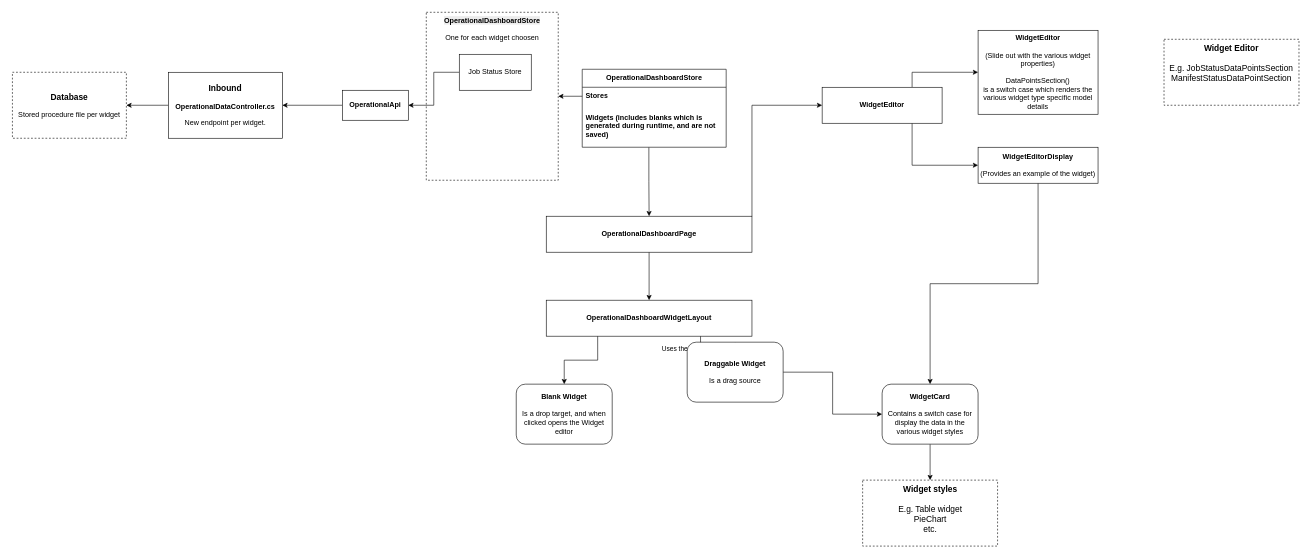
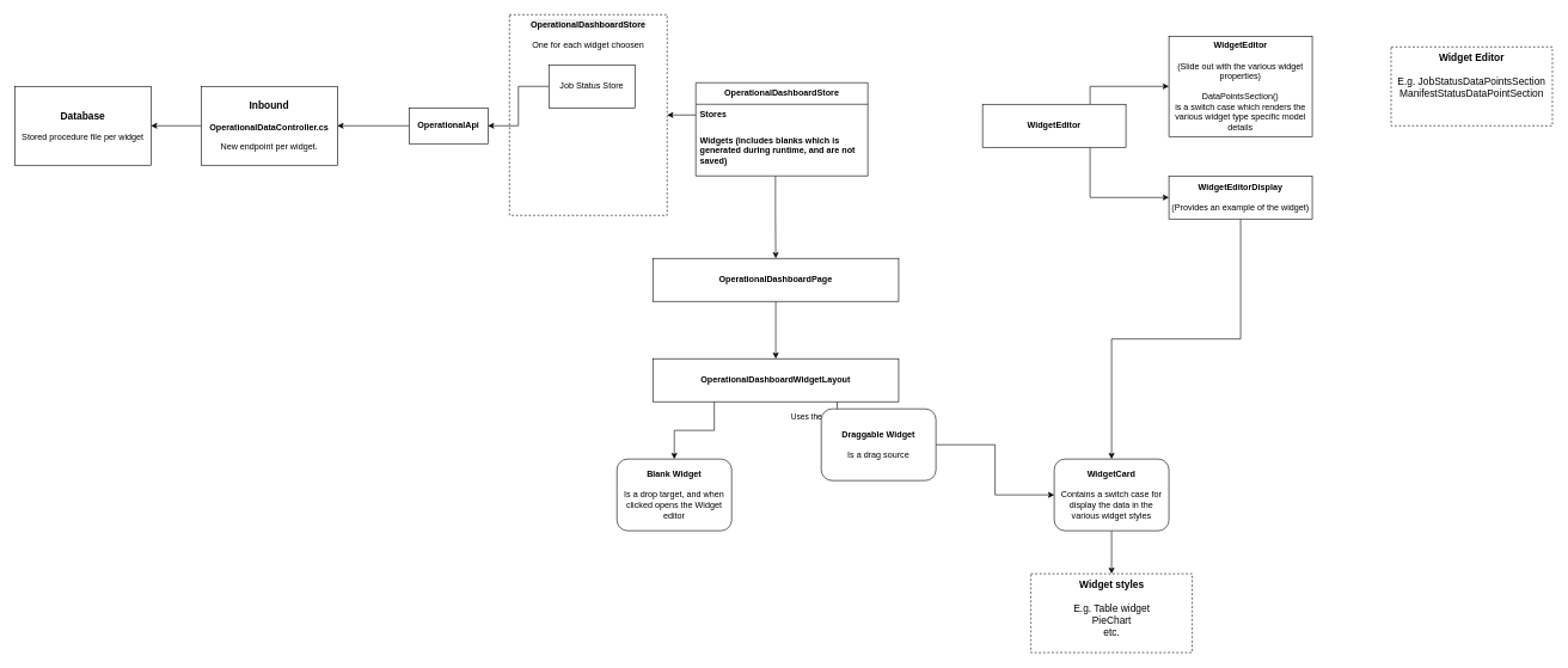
  <mxCell id="0" />
  <mxCell id="1" parent="0" />
- <mxCell id="2" value="&lt;b&gt;&lt;font style=&quot;font-size: 14px;&quot;&gt;Database&lt;/font&gt;&lt;/b&gt;&lt;div&gt;&lt;br&gt;&lt;/div&gt;&lt;div&gt;Stored procedure file per widget&lt;/div&gt;" style="html=1;whiteSpace=wrap;dashed=1;" vertex="1" parent="1"><mxGeometry x="20" y="120" width="190" height="110" as="geometry" /></mxCell>
+ <mxCell id="2" value="&lt;b&gt;&lt;font style=&quot;font-size: 14px;&quot;&gt;Database&lt;/font&gt;&lt;/b&gt;&lt;div&gt;&lt;br&gt;&lt;/div&gt;&lt;div&gt;Stored procedure file per widget&lt;/div&gt;" style="html=1;whiteSpace=wrap;" vertex="1" parent="1"><mxGeometry x="20" y="120" width="190" height="110" as="geometry" /></mxCell>
  <mxCell id="3" style="edgeStyle=orthogonalEdgeStyle;rounded=0;orthogonalLoop=1;jettySize=auto;html=1;exitX=0;exitY=0.5;exitDx=0;exitDy=0;entryX=1;entryY=0.5;entryDx=0;entryDy=0;" edge="1" parent="1" source="4" target="2"><mxGeometry relative="1" as="geometry" /></mxCell>
  <mxCell id="4" value="&lt;b style=&quot;&quot;&gt;&lt;font style=&quot;font-size: 14px;&quot;&gt;Inbound&lt;/font&gt;&lt;br&gt;&lt;/b&gt;&lt;br&gt;&lt;b&gt;OperationalDataController.cs&lt;/b&gt;&lt;br&gt;&lt;div&gt;&lt;br&gt;&lt;/div&gt;&lt;div&gt;New endpoint per widget.&lt;/div&gt;" style="html=1;whiteSpace=wrap;" vertex="1" parent="1"><mxGeometry x="280" y="120" width="190" height="110" as="geometry" /></mxCell>
  <mxCell id="5" style="edgeStyle=orthogonalEdgeStyle;rounded=0;orthogonalLoop=1;jettySize=auto;html=1;exitX=0;exitY=0.5;exitDx=0;exitDy=0;entryX=1;entryY=0.5;entryDx=0;entryDy=0;" edge="1" parent="1" source="6" target="4"><mxGeometry relative="1" as="geometry" /></mxCell>
  <mxCell id="6" value="&lt;b&gt;OperationalApi&lt;/b&gt;" style="html=1;whiteSpace=wrap;" vertex="1" parent="1"><mxGeometry x="570" y="150" width="110" height="50" as="geometry" /></mxCell>
  <mxCell id="7" value="&lt;b style=&quot;forced-color-adjust: none; color: rgb(0, 0, 0); font-family: Helvetica; font-size: 12px; font-style: normal; font-variant-ligatures: normal; font-variant-caps: normal; letter-spacing: normal; orphans: 2; text-align: center; text-indent: 0px; text-transform: none; widows: 2; word-spacing: 0px; -webkit-text-stroke-width: 0px; white-space: normal; background-color: rgb(236, 236, 236); text-decoration-thickness: initial; text-decoration-style: initial; text-decoration-color: initial;&quot;&gt;OperationalDashboardStore&lt;/b&gt;&lt;br&gt;&lt;br&gt;&lt;div&gt;One for each widget choosen&lt;/div&gt;" style="rounded=0;whiteSpace=wrap;html=1;dashed=1;labelPadding=50;imageVerticalAlign=middle;verticalAlign=top;" vertex="1" parent="1"><mxGeometry x="710" y="20" width="220" height="280" as="geometry" /></mxCell>
  <mxCell id="8" value="&lt;b&gt;OperationalDashboardStore&lt;/b&gt;" style="swimlane;fontStyle=0;childLayout=stackLayout;horizontal=1;startSize=30;horizontalStack=0;resizeParent=1;resizeParentMax=0;resizeLast=0;collapsible=1;marginBottom=0;whiteSpace=wrap;html=1;" vertex="1" parent="1"><mxGeometry x="970" y="115" width="240" height="130" as="geometry" /></mxCell>
  <mxCell id="9" value="&lt;b&gt;Stores&lt;/b&gt;" style="text;strokeColor=none;fillColor=none;align=left;verticalAlign=middle;spacingLeft=4;spacingRight=4;overflow=hidden;points=[[0,0.5],[1,0.5]];portConstraint=eastwest;rotatable=0;whiteSpace=wrap;html=1;" vertex="1" parent="8"><mxGeometry y="30" width="240" height="30" as="geometry" /></mxCell>
  <mxCell id="10" value="&lt;b&gt;Widgets (includes blanks which is generated during runtime, and are not saved)&lt;/b&gt;" style="text;strokeColor=none;fillColor=none;align=left;verticalAlign=middle;spacingLeft=4;spacingRight=4;overflow=hidden;points=[[0,0.5],[1,0.5]];portConstraint=eastwest;rotatable=0;whiteSpace=wrap;html=1;" vertex="1" parent="8"><mxGeometry y="60" width="240" height="70" as="geometry" /></mxCell>
  <mxCell id="11" style="edgeStyle=orthogonalEdgeStyle;rounded=0;orthogonalLoop=1;jettySize=auto;html=1;exitX=0;exitY=0.5;exitDx=0;exitDy=0;" edge="1" parent="1" source="9" target="7"><mxGeometry relative="1" as="geometry" /></mxCell>
  <mxCell id="12" style="edgeStyle=orthogonalEdgeStyle;rounded=0;orthogonalLoop=1;jettySize=auto;html=1;exitX=0;exitY=0.5;exitDx=0;exitDy=0;entryX=1;entryY=0.5;entryDx=0;entryDy=0;" edge="1" parent="1" source="13" target="6"><mxGeometry relative="1" as="geometry" /></mxCell>
  <mxCell id="13" value="Job Status Store" style="rounded=0;whiteSpace=wrap;html=1;" vertex="1" parent="1"><mxGeometry x="765" y="90" width="120" height="60" as="geometry" /></mxCell>
  <mxCell id="14" style="edgeStyle=orthogonalEdgeStyle;rounded=0;orthogonalLoop=1;jettySize=auto;html=1;exitX=0.5;exitY=1;exitDx=0;exitDy=0;entryX=0.5;entryY=0;entryDx=0;entryDy=0;" edge="1" parent="1" source="16" target="29"><mxGeometry relative="1" as="geometry" /></mxCell>
- <mxCell id="15" style="edgeStyle=orthogonalEdgeStyle;rounded=0;orthogonalLoop=1;jettySize=auto;html=1;exitX=1;exitY=0;exitDx=0;exitDy=0;entryX=0;entryY=0.5;entryDx=0;entryDy=0;" edge="1" parent="1" source="16" target="21"><mxGeometry relative="1" as="geometry" /></mxCell>
  <mxCell id="16" value="&lt;b&gt;OperationalDashboardPage&lt;/b&gt;" style="rounded=0;whiteSpace=wrap;html=1;" vertex="1" parent="1"><mxGeometry x="910" y="360" width="343" height="60" as="geometry" /></mxCell>
  <mxCell id="17" style="edgeStyle=orthogonalEdgeStyle;rounded=0;orthogonalLoop=1;jettySize=auto;html=1;exitX=0.463;exitY=1.005;exitDx=0;exitDy=0;entryX=0.5;entryY=0;entryDx=0;entryDy=0;exitPerimeter=0;" edge="1" parent="1" source="10" target="16"><mxGeometry relative="1" as="geometry" /></mxCell>
  <mxCell id="18" value="&lt;b&gt;Blank Widget&lt;/b&gt;&lt;div&gt;&lt;br&gt;&lt;/div&gt;&lt;div&gt;Is a drop target, and when clicked opens the Widget editor&lt;/div&gt;" style="rounded=1;whiteSpace=wrap;html=1;" vertex="1" parent="1"><mxGeometry x="860" y="640" width="160" height="100" as="geometry" /></mxCell>
  <mxCell id="19" style="edgeStyle=orthogonalEdgeStyle;rounded=0;orthogonalLoop=1;jettySize=auto;html=1;exitX=0.75;exitY=0;exitDx=0;exitDy=0;entryX=0;entryY=0.5;entryDx=0;entryDy=0;" edge="1" parent="1" source="21" target="22"><mxGeometry relative="1" as="geometry" /></mxCell>
  <mxCell id="20" style="edgeStyle=orthogonalEdgeStyle;rounded=0;orthogonalLoop=1;jettySize=auto;html=1;exitX=0.75;exitY=1;exitDx=0;exitDy=0;entryX=0;entryY=0.5;entryDx=0;entryDy=0;" edge="1" parent="1" source="21" target="24"><mxGeometry relative="1" as="geometry" /></mxCell>
  <mxCell id="21" value="&lt;b&gt;WidgetEditor&lt;/b&gt;" style="rounded=0;whiteSpace=wrap;html=1;" vertex="1" parent="1"><mxGeometry x="1370" y="145" width="200" height="60" as="geometry" /></mxCell>
  <mxCell id="22" value="&lt;b&gt;WidgetEditor&lt;/b&gt;&lt;div&gt;&lt;br&gt;&lt;/div&gt;&lt;div&gt;(Slide out with the various widget properties)&lt;/div&gt;&lt;div&gt;&lt;br&gt;&lt;/div&gt;&lt;div&gt;DataPointsSection()&lt;/div&gt;&lt;div&gt;is a switch case which renders the various widget type specific model details&lt;/div&gt;" style="rounded=0;whiteSpace=wrap;html=1;" vertex="1" parent="1"><mxGeometry x="1630" y="50" width="200" height="140" as="geometry" /></mxCell>
  <mxCell id="23" style="edgeStyle=orthogonalEdgeStyle;rounded=0;orthogonalLoop=1;jettySize=auto;html=1;exitX=0.5;exitY=1;exitDx=0;exitDy=0;entryX=0.5;entryY=0;entryDx=0;entryDy=0;" edge="1" parent="1" source="24" target="33"><mxGeometry relative="1" as="geometry" /></mxCell>
  <mxCell id="24" value="&lt;b&gt;WidgetEditorDisplay&lt;/b&gt;&lt;div&gt;&lt;b&gt;&lt;br&gt;&lt;/b&gt;&lt;/div&gt;&lt;div&gt;(Provides an example of the widget)&lt;/div&gt;" style="rounded=0;whiteSpace=wrap;html=1;" vertex="1" parent="1"><mxGeometry x="1630" y="245" width="200" height="60" as="geometry" /></mxCell>
  <mxCell id="25" style="edgeStyle=orthogonalEdgeStyle;rounded=0;orthogonalLoop=1;jettySize=auto;html=1;exitX=0.25;exitY=1;exitDx=0;exitDy=0;entryX=0.5;entryY=0;entryDx=0;entryDy=0;" edge="1" parent="1" source="29" target="18"><mxGeometry relative="1" as="geometry" /></mxCell>
  <mxCell id="26" style="edgeStyle=orthogonalEdgeStyle;rounded=0;orthogonalLoop=1;jettySize=auto;html=1;exitX=0.75;exitY=1;exitDx=0;exitDy=0;entryX=0.5;entryY=0;entryDx=0;entryDy=0;" edge="1" parent="1" source="29" target="31"><mxGeometry relative="1" as="geometry" /></mxCell>
  <mxCell id="27" value="Text" style="edgeLabel;html=1;align=center;verticalAlign=middle;resizable=0;points=[];" vertex="1" connectable="0" parent="26"><mxGeometry x="0.066" y="-1" relative="1" as="geometry"><mxPoint as="offset" /></mxGeometry></mxCell>
  <mxCell id="28" value="Uses the specific widget store for data." style="edgeLabel;html=1;align=center;verticalAlign=middle;resizable=0;points=[];" vertex="1" connectable="0" parent="26"><mxGeometry x="0.117" y="-1" relative="1" as="geometry"><mxPoint as="offset" /></mxGeometry></mxCell>
  <mxCell id="29" value="&lt;b&gt;OperationalDashboardWidgetLayout&lt;/b&gt;" style="rounded=0;whiteSpace=wrap;html=1;" vertex="1" parent="1"><mxGeometry x="910" y="500" width="343" height="60" as="geometry" /></mxCell>
  <mxCell id="30" style="edgeStyle=orthogonalEdgeStyle;rounded=0;orthogonalLoop=1;jettySize=auto;html=1;exitX=1;exitY=0.5;exitDx=0;exitDy=0;entryX=0;entryY=0.5;entryDx=0;entryDy=0;" edge="1" parent="1" source="31" target="33"><mxGeometry relative="1" as="geometry" /></mxCell>
  <mxCell id="31" value="&lt;div&gt;&lt;b&gt;Draggable Widget&lt;/b&gt;&lt;/div&gt;&lt;div&gt;&lt;b&gt;&lt;br&gt;&lt;/b&gt;&lt;/div&gt;&lt;div&gt;Is a drag source&lt;/div&gt;" style="rounded=1;whiteSpace=wrap;html=1;" vertex="1" parent="1"><mxGeometry x="1145" y="570" width="160" height="100" as="geometry" /></mxCell>
  <mxCell id="32" style="edgeStyle=orthogonalEdgeStyle;rounded=0;orthogonalLoop=1;jettySize=auto;html=1;exitX=0.5;exitY=1;exitDx=0;exitDy=0;entryX=0.5;entryY=0;entryDx=0;entryDy=0;" edge="1" parent="1" source="33" target="34"><mxGeometry relative="1" as="geometry" /></mxCell>
  <mxCell id="33" value="&lt;div&gt;&lt;b&gt;WidgetCard&lt;/b&gt;&lt;/div&gt;&lt;div&gt;&lt;b&gt;&lt;br&gt;&lt;/b&gt;&lt;/div&gt;&lt;div&gt;Contains a switch case for display the data in the various widget styles&lt;/div&gt;" style="rounded=1;whiteSpace=wrap;html=1;" vertex="1" parent="1"><mxGeometry x="1470" y="640" width="160" height="100" as="geometry" /></mxCell>
  <mxCell id="34" value="&lt;b&gt;&lt;font style=&quot;font-size: 14px;&quot;&gt;Widget styles&lt;/font&gt;&lt;/b&gt;&lt;div&gt;&lt;font style=&quot;font-size: 14px;&quot;&gt;&lt;br&gt;&lt;/font&gt;&lt;/div&gt;&lt;div&gt;&lt;font style=&quot;font-size: 14px;&quot;&gt;E.g. Table widget&lt;/font&gt;&lt;/div&gt;&lt;div&gt;&lt;font style=&quot;font-size: 14px;&quot;&gt;PieChart&lt;/font&gt;&lt;/div&gt;&lt;div&gt;&lt;font style=&quot;font-size: 14px;&quot;&gt;etc.&lt;/font&gt;&lt;/div&gt;" style="rounded=0;whiteSpace=wrap;html=1;dashed=1;labelPadding=50;imageVerticalAlign=middle;verticalAlign=top;" vertex="1" parent="1"><mxGeometry x="1437.5" y="800" width="225" height="110" as="geometry" /></mxCell>
  <mxCell id="35" value="&lt;b&gt;&lt;font style=&quot;font-size: 14px;&quot;&gt;Widget Editor&lt;/font&gt;&lt;/b&gt;&lt;div&gt;&lt;font style=&quot;font-size: 14px;&quot;&gt;&lt;br&gt;&lt;/font&gt;&lt;/div&gt;&lt;div&gt;&lt;font style=&quot;font-size: 14px;&quot;&gt;E.g. JobStatusDataPointsSection&lt;/font&gt;&lt;/div&gt;&lt;div&gt;&lt;font style=&quot;font-size: 14px;&quot;&gt;ManifestStatusDataPointSection&lt;/font&gt;&lt;/div&gt;&lt;div&gt;&lt;br&gt;&lt;/div&gt;" style="rounded=0;whiteSpace=wrap;html=1;dashed=1;labelPadding=50;imageVerticalAlign=middle;verticalAlign=top;" vertex="1" parent="1"><mxGeometry x="1940" y="65" width="225" height="110" as="geometry" /></mxCell>
